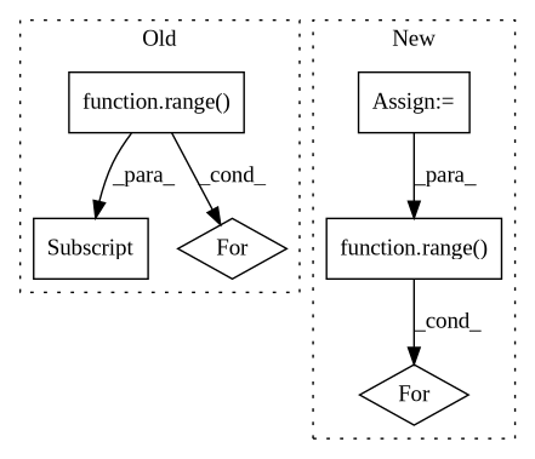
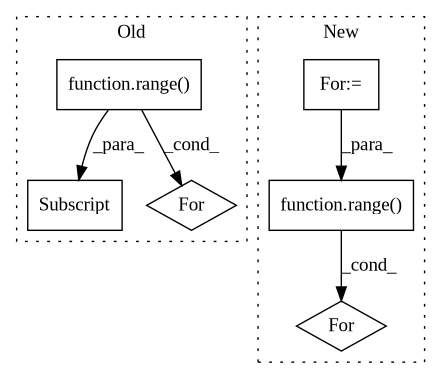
  digraph {
    fontname="Liberation Serif"
    node [a=75 l="6,1" shape=box fontname="Liberation Serif"]
    edge [fontname="Liberation Serif"]
    n1 [label="function.range()" s="11088,11107"]
    n2 [a=63 l="23,0" label=Subscript s="11191,0"]
    n3 [a=107 l="4,54" label=For s="11076,11108" shape=diamond]
    n4 [label="function.range()" s="6666,6679"]
-   n5 [a=68 l=3 label="Assign:=" s=6411]
+   n5 [a=68 l=3 label="For:=" s=6411]
    n6 [a=107 l="4,18" label=For s="6657,6680" shape=diamond]
    subgraph cluster_1 {
      label=Old
      style=dotted
      n1
      n2
      n3
    }
    subgraph cluster_2 {
      label=New
      style=dotted
      n4
      n5
      n6
    }
    n1 -> n2 [label=_para_]
    n1 -> n3 [label=_cond_]
    n4 -> n6 [label=_cond_]
    n5 -> n4 [label=_para_]
  }
